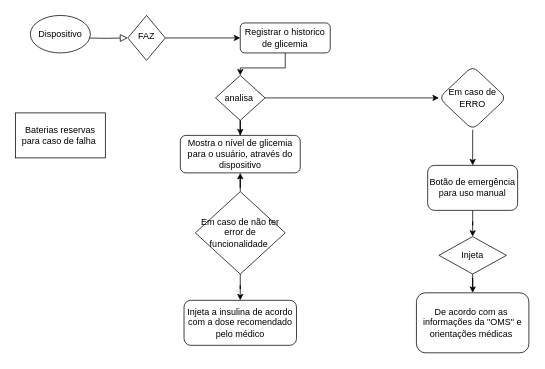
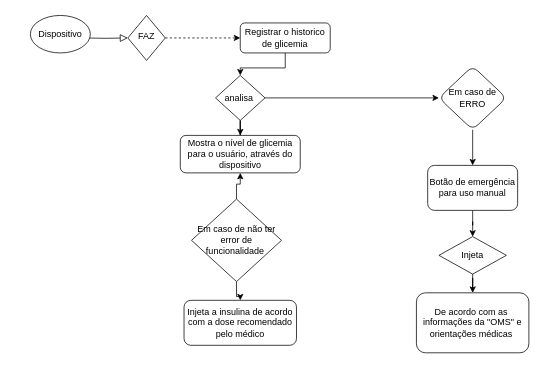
  <mxCell id="0" />
  <mxCell id="1" parent="0" />
  <mxCell id="2" value="" style="rounded=0;html=1;jettySize=auto;orthogonalLoop=1;fontSize=11;endArrow=block;endFill=0;endSize=8;strokeWidth=1;shadow=0;labelBackgroundColor=none;edgeStyle=orthogonalEdgeStyle;" parent="1" target="4" edge="1"><mxGeometry relative="1" as="geometry"><mxPoint x="110" y="50" as="sourcePoint" /></mxGeometry></mxCell>
- <mxCell id="3" style="edgeStyle=orthogonalEdgeStyle;rounded=0;orthogonalLoop=1;jettySize=auto;html=1;" edge="1" parent="1" source="4" target="6"><mxGeometry relative="1" as="geometry" /></mxCell>
+ <mxCell id="3" style="edgeStyle=orthogonalEdgeStyle;rounded=0;orthogonalLoop=1;jettySize=auto;html=1;dashed=1;" edge="1" parent="1" source="4" target="6"><mxGeometry relative="1" as="geometry" /></mxCell>
  <mxCell id="4" value="FAZ" style="rhombus;whiteSpace=wrap;html=1;shadow=0;fontFamily=Helvetica;fontSize=12;align=center;strokeWidth=1;spacing=6;spacingTop=-4;" parent="1" vertex="1"><mxGeometry x="170" y="20" width="50" height="60" as="geometry" /></mxCell>
  <mxCell id="5" style="edgeStyle=orthogonalEdgeStyle;rounded=0;orthogonalLoop=1;jettySize=auto;html=1;" edge="1" parent="1" source="6" target="10"><mxGeometry relative="1" as="geometry" /></mxCell>
  <mxCell id="6" value="Registrar o historico de glicemia" style="rounded=1;whiteSpace=wrap;html=1;fontSize=12;glass=0;strokeWidth=1;shadow=0;" parent="1" vertex="1"><mxGeometry x="320" y="30" width="120" height="40" as="geometry" /></mxCell>
  <mxCell id="7" value="Dispositivo" style="ellipse;whiteSpace=wrap;html=1;" vertex="1" parent="1"><mxGeometry x="40" y="20" width="80" height="50" as="geometry" /></mxCell>
  <mxCell id="8" style="edgeStyle=orthogonalEdgeStyle;rounded=0;orthogonalLoop=1;jettySize=auto;html=1;entryX=0.5;entryY=0;entryDx=0;entryDy=0;" edge="1" parent="1" source="10" target="11"><mxGeometry relative="1" as="geometry" /></mxCell>
  <mxCell id="9" style="edgeStyle=orthogonalEdgeStyle;rounded=0;orthogonalLoop=1;jettySize=auto;html=1;" edge="1" parent="1" source="10" target="18"><mxGeometry relative="1" as="geometry" /></mxCell>
  <mxCell id="10" value="analisa&amp;nbsp;" style="rhombus;whiteSpace=wrap;html=1;" vertex="1" parent="1"><mxGeometry x="287" y="100" width="66" height="60" as="geometry" /></mxCell>
  <mxCell id="11" value="Mostra o nível de glicemia para o usuário, através do dispositivo" style="rounded=1;whiteSpace=wrap;html=1;" vertex="1" parent="1"><mxGeometry x="240" y="180" width="160" height="50" as="geometry" /></mxCell>
  <mxCell id="12" value="" style="edgeStyle=orthogonalEdgeStyle;rounded=0;orthogonalLoop=1;jettySize=auto;html=1;" edge="1" parent="1" source="13" target="20"><mxGeometry relative="1" as="geometry" /></mxCell>
  <mxCell id="13" value="Botão de emergência&lt;div&gt;para uso manual&lt;/div&gt;" style="rounded=1;whiteSpace=wrap;html=1;" vertex="1" parent="1"><mxGeometry x="570" y="220" width="120" height="60" as="geometry" /></mxCell>
  <mxCell id="14" value="Injeta a insulina de acordo com a dose recomendado pelo médico" style="whiteSpace=wrap;html=1;rounded=1;" vertex="1" parent="1"><mxGeometry x="245" y="400" width="150" height="60" as="geometry" /></mxCell>
- <mxCell id="15" value="Baterias reservas para caso de falha&amp;nbsp;" style="rounded=0;whiteSpace=wrap;html=1;" vertex="1" parent="1"><mxGeometry x="20" y="150" width="120" height="60" as="geometry" /></mxCell>
  <mxCell id="16" value="De acordo com as&amp;nbsp; informações da &quot;OMS&quot; e orientações médicas&amp;nbsp;" style="whiteSpace=wrap;html=1;rounded=1;" vertex="1" parent="1"><mxGeometry x="555" y="390" width="150" height="80" as="geometry" /></mxCell>
  <mxCell id="17" value="" style="edgeStyle=orthogonalEdgeStyle;rounded=0;orthogonalLoop=1;jettySize=auto;html=1;" edge="1" parent="1" source="18" target="13"><mxGeometry relative="1" as="geometry" /></mxCell>
  <mxCell id="18" value="Em caso de ERRO" style="rhombus;whiteSpace=wrap;html=1;rounded=1;" vertex="1" parent="1"><mxGeometry x="585" y="87.5" width="90" height="85" as="geometry" /></mxCell>
  <mxCell id="19" style="edgeStyle=orthogonalEdgeStyle;rounded=0;orthogonalLoop=1;jettySize=auto;html=1;" edge="1" parent="1" source="20" target="16"><mxGeometry relative="1" as="geometry" /></mxCell>
  <mxCell id="20" value="Injeta" style="rhombus;whiteSpace=wrap;html=1;" vertex="1" parent="1"><mxGeometry x="585" y="315" width="90" height="50" as="geometry" /></mxCell>
  <mxCell id="21" value="" style="edgeStyle=orthogonalEdgeStyle;rounded=0;orthogonalLoop=1;jettySize=auto;html=1;" edge="1" parent="1" source="23" target="11"><mxGeometry relative="1" as="geometry" /></mxCell>
  <mxCell id="22" value="" style="edgeStyle=orthogonalEdgeStyle;rounded=0;orthogonalLoop=1;jettySize=auto;html=1;" edge="1" parent="1" source="23" target="14"><mxGeometry relative="1" as="geometry" /></mxCell>
- <mxCell id="23" value="Em caso de não ter error de funcionalidade&amp;nbsp;" style="rhombus;whiteSpace=wrap;html=1;" vertex="1" parent="1"><mxGeometry x="260" y="255" width="120" height="110" as="geometry" /></mxCell>
+ <mxCell id="23" value="Em caso de não ter error de funcionalidade&amp;nbsp;" style="rhombus;whiteSpace=wrap;html=1;" vertex="1" parent="1"><mxGeometry x="255" y="265" width="120" height="110" as="geometry" /></mxCell>
